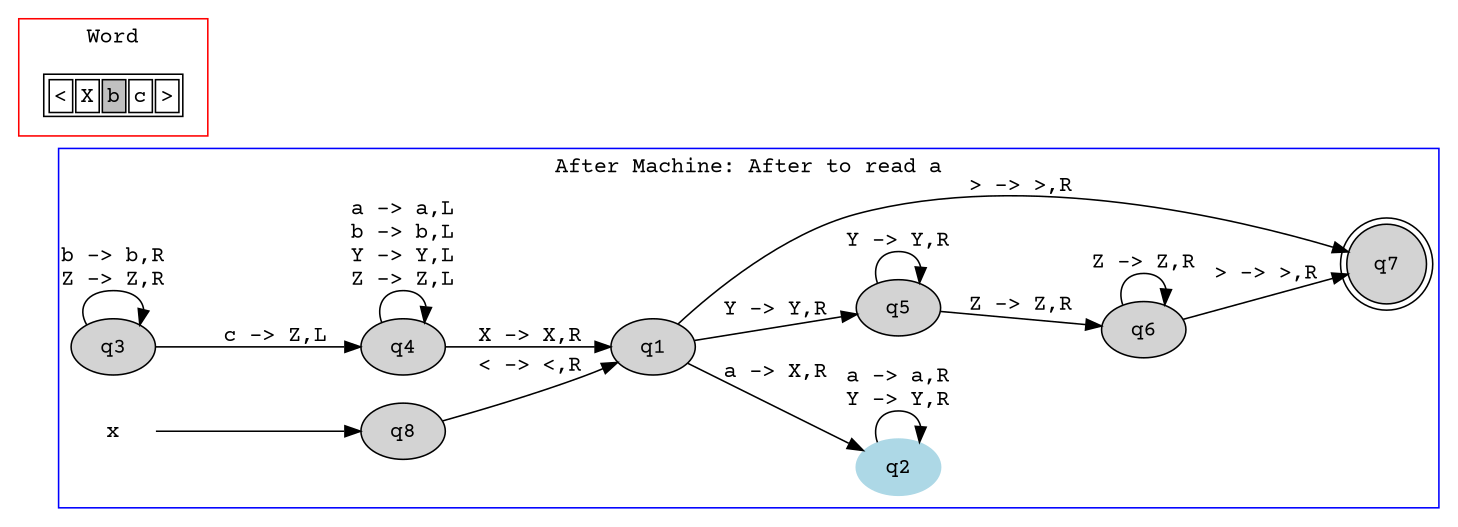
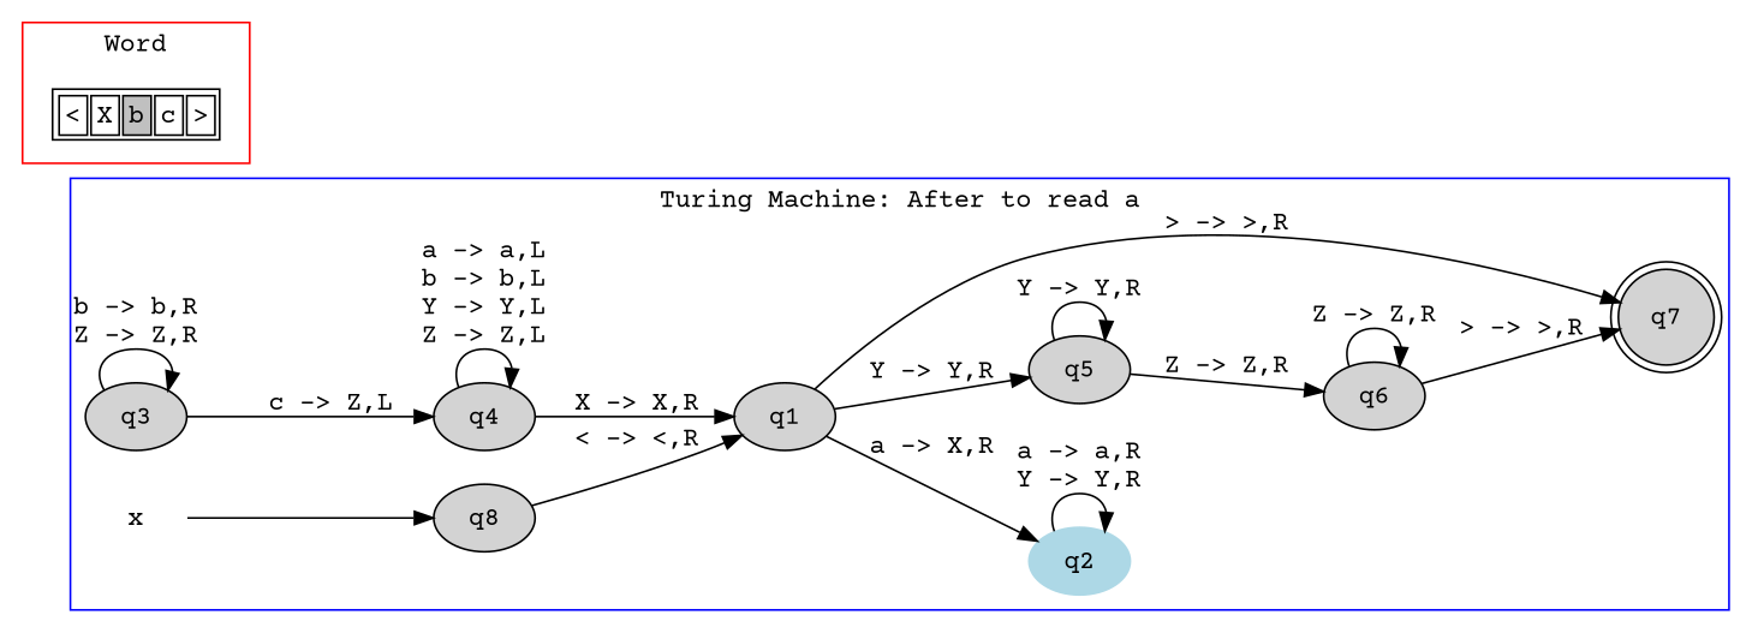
  digraph {
    fontname="Courier Prime"
    rankdir=LR
    node [fontname="Courier Prime" style=filled]
    edge [fontname="Courier Prime"]
    n1 [label=q8]
    q1
    q2 [color=lightblue]
    q5
    q7 [shape=doublecircle]
    q3
    q4
    q6
    x [color=white]
    n10 [label=<<TABLE> <TR> <TD><FONT>&lt;</FONT></TD> <TD><FONT>X</FONT></TD> <TD BGCOLOR="gray"><FONT>b</FONT></TD> <TD><FONT>c</FONT></TD> <TD><FONT>&gt;</FONT></TD> </TR> </TABLE>> shape=plaintext style=""]
    subgraph cluster_1 {
      color=blue
-     label="After Machine: After to read a"
+     label="Turing Machine: After to read a"
      n1
      q1
      q2
      q5
      q7
      q3
      q4
      q6
      x
    }
    subgraph cluster_2 {
      color=red
      label=Word
      n10
    }
    n1 -> q1 [label="< -> <,R"]
    q1 -> q2 [label="a -> X,R"]
    q1 -> q5 [label="Y -> Y,R"]
    q1 -> q7 [label="> -> >,R"]
    q2 -> q2 [label="a -> a,R\nY -> Y,R"]
    q5 -> q5 [label="Y -> Y,R"]
    q5 -> q6 [label="Z -> Z,R"]
    q3 -> q3 [label="b -> b,R\nZ -> Z,R"]
    q3 -> q4 [label="c -> Z,L"]
    q4 -> q1 [label="X -> X,R"]
    q4 -> q4 [label="a -> a,L\nb -> b,L\nY -> Y,L\nZ -> Z,L"]
    q6 -> q7 [label="> -> >,R"]
    q6 -> q6 [label="Z -> Z,R"]
    x -> n1
  }
